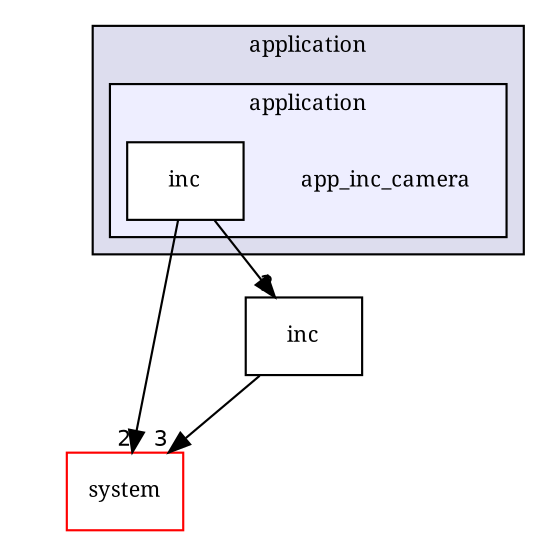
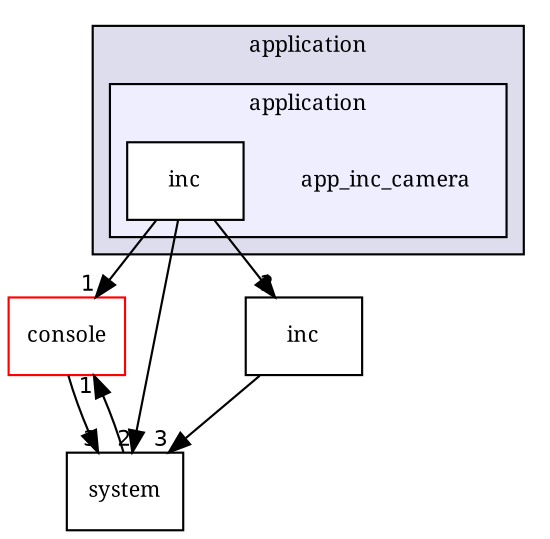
  digraph {
    compound=true
    fontname="Noto Serif"
    node [fontname="Noto Serif" fontsize=10 shape=box fillcolor=white style=filled]
    edge [fontname="Noto Serif" headlabel=1 labeldistance=1.5 labelfontname=Helvetica labelfontsize=10]
    n1 [label=app_inc_camera shape=plaintext fillcolor="" style=""]
    n2 [color=black label=inc]
-   n4 [color=red label=system]
+   n3 [color=red label=console]
+   n4 [color=black label=system]
    n5 [label=inc fillcolor="" style=""]
    subgraph cluster_1 {
      bgcolor="#ddddee"
      fontsize=10
      label=application
      pencolor=black
      subgraph cluster_2 {
        bgcolor="#eeeeff"
        fontsize=10
        label=application
        pencolor=black
        n1
        n2
      }
    }
+   n2 -> n3
    n2 -> n4 [headlabel=2]
    n2 -> n5 [headlabel=2]
+   n3 -> n4 [headlabel=3]
+   n4 -> n3
    n5 -> n4 [headlabel=3]
  }
